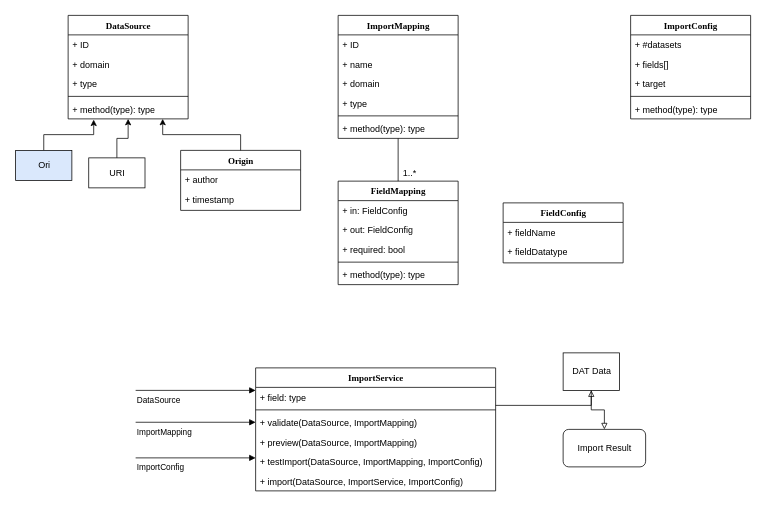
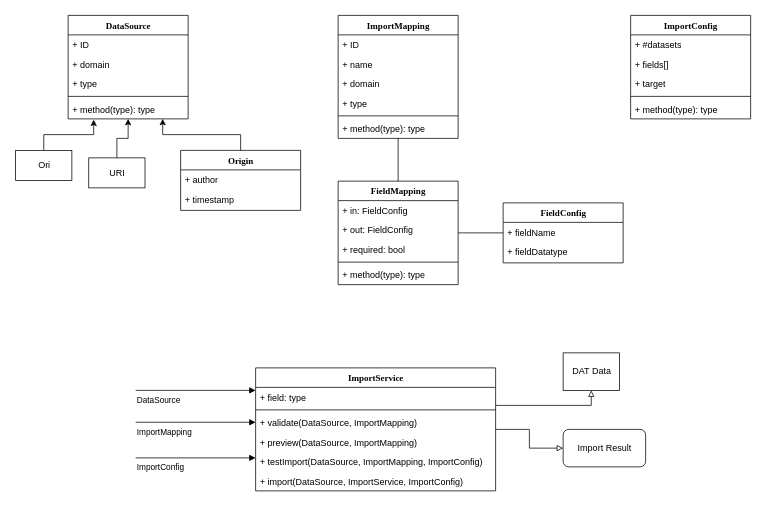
  <mxCell id="0" />
  <mxCell id="1" parent="0" />
  <mxCell id="2" value="ImportConfig" style="swimlane;html=1;fontStyle=1;align=center;verticalAlign=top;childLayout=stackLayout;horizontal=1;startSize=26;horizontalStack=0;resizeParent=1;resizeLast=0;collapsible=1;marginBottom=0;swimlaneFillColor=#ffffff;rounded=0;shadow=0;comic=0;labelBackgroundColor=none;strokeWidth=1;fillColor=none;fontFamily=Verdana;fontSize=12" vertex="1" parent="1"><mxGeometry x="840" y="20" width="160" height="138" as="geometry" /></mxCell>
  <mxCell id="3" value="&lt;div&gt;+ #datasets&lt;/div&gt;" style="text;html=1;strokeColor=none;fillColor=none;align=left;verticalAlign=top;spacingLeft=4;spacingRight=4;whiteSpace=wrap;overflow=hidden;rotatable=0;points=[[0,0.5],[1,0.5]];portConstraint=eastwest;" vertex="1" parent="2"><mxGeometry y="26" width="160" height="26" as="geometry" /></mxCell>
  <mxCell id="4" value="+ fields[]" style="text;html=1;strokeColor=none;fillColor=none;align=left;verticalAlign=top;spacingLeft=4;spacingRight=4;whiteSpace=wrap;overflow=hidden;rotatable=0;points=[[0,0.5],[1,0.5]];portConstraint=eastwest;" vertex="1" parent="2"><mxGeometry y="52" width="160" height="26" as="geometry" /></mxCell>
  <mxCell id="5" value="+ target" style="text;html=1;strokeColor=none;fillColor=none;align=left;verticalAlign=top;spacingLeft=4;spacingRight=4;whiteSpace=wrap;overflow=hidden;rotatable=0;points=[[0,0.5],[1,0.5]];portConstraint=eastwest;" vertex="1" parent="2"><mxGeometry y="78" width="160" height="26" as="geometry" /></mxCell>
  <mxCell id="6" value="" style="line;html=1;strokeWidth=1;fillColor=none;align=left;verticalAlign=middle;spacingTop=-1;spacingLeft=3;spacingRight=3;rotatable=0;labelPosition=right;points=[];portConstraint=eastwest;" vertex="1" parent="2"><mxGeometry y="104" width="160" height="8" as="geometry" /></mxCell>
  <mxCell id="7" value="+ method(type): type" style="text;html=1;strokeColor=none;fillColor=none;align=left;verticalAlign=top;spacingLeft=4;spacingRight=4;whiteSpace=wrap;overflow=hidden;rotatable=0;points=[[0,0.5],[1,0.5]];portConstraint=eastwest;" vertex="1" parent="2"><mxGeometry y="112" width="160" height="26" as="geometry" /></mxCell>
  <mxCell id="8" value="" style="group" vertex="1" connectable="0" parent="1"><mxGeometry x="20" y="20" width="380" height="260" as="geometry" /></mxCell>
  <mxCell id="9" value="&lt;div&gt;DataSource&lt;/div&gt;" style="swimlane;html=1;fontStyle=1;align=center;verticalAlign=top;childLayout=stackLayout;horizontal=1;startSize=26;horizontalStack=0;resizeParent=1;resizeLast=0;collapsible=1;marginBottom=0;swimlaneFillColor=#ffffff;rounded=0;shadow=0;comic=0;labelBackgroundColor=none;strokeWidth=1;fillColor=none;fontFamily=Verdana;fontSize=12" vertex="1" parent="8"><mxGeometry x="70" width="160" height="138" as="geometry" /></mxCell>
  <mxCell id="10" value="+ ID" style="text;html=1;strokeColor=none;fillColor=none;align=left;verticalAlign=top;spacingLeft=4;spacingRight=4;whiteSpace=wrap;overflow=hidden;rotatable=0;points=[[0,0.5],[1,0.5]];portConstraint=eastwest;" vertex="1" parent="9"><mxGeometry y="26" width="160" height="26" as="geometry" /></mxCell>
  <mxCell id="11" value="+ domain" style="text;html=1;strokeColor=none;fillColor=none;align=left;verticalAlign=top;spacingLeft=4;spacingRight=4;whiteSpace=wrap;overflow=hidden;rotatable=0;points=[[0,0.5],[1,0.5]];portConstraint=eastwest;" vertex="1" parent="9"><mxGeometry y="52" width="160" height="26" as="geometry" /></mxCell>
  <mxCell id="12" value="+ type" style="text;html=1;strokeColor=none;fillColor=none;align=left;verticalAlign=top;spacingLeft=4;spacingRight=4;whiteSpace=wrap;overflow=hidden;rotatable=0;points=[[0,0.5],[1,0.5]];portConstraint=eastwest;" vertex="1" parent="9"><mxGeometry y="78" width="160" height="26" as="geometry" /></mxCell>
  <mxCell id="13" value="" style="line;html=1;strokeWidth=1;fillColor=none;align=left;verticalAlign=middle;spacingTop=-1;spacingLeft=3;spacingRight=3;rotatable=0;labelPosition=right;points=[];portConstraint=eastwest;" vertex="1" parent="9"><mxGeometry y="104" width="160" height="8" as="geometry" /></mxCell>
  <mxCell id="14" value="+ method(type): type" style="text;html=1;strokeColor=none;fillColor=none;align=left;verticalAlign=top;spacingLeft=4;spacingRight=4;whiteSpace=wrap;overflow=hidden;rotatable=0;points=[[0,0.5],[1,0.5]];portConstraint=eastwest;" vertex="1" parent="9"><mxGeometry y="112" width="160" height="26" as="geometry" /></mxCell>
  <mxCell id="15" style="edgeStyle=orthogonalEdgeStyle;rounded=0;orthogonalLoop=1;jettySize=auto;html=1;entryX=0.213;entryY=1.038;entryDx=0;entryDy=0;entryPerimeter=0;" edge="1" parent="8" source="16" target="14"><mxGeometry relative="1" as="geometry" /></mxCell>
- <mxCell id="16" value="Ori" style="html=1;fillColor=#dae8fc;" vertex="1" parent="8"><mxGeometry y="180" width="75" height="40" as="geometry" /></mxCell>
+ <mxCell id="16" value="Ori" style="html=1;" vertex="1" parent="8"><mxGeometry y="180" width="75" height="40" as="geometry" /></mxCell>
  <mxCell id="17" style="edgeStyle=orthogonalEdgeStyle;rounded=0;orthogonalLoop=1;jettySize=auto;html=1;" edge="1" parent="8" source="18" target="9"><mxGeometry relative="1" as="geometry" /></mxCell>
  <mxCell id="18" value="URI" style="html=1;" vertex="1" parent="8"><mxGeometry x="97.5" y="190" width="75" height="40" as="geometry" /></mxCell>
  <mxCell id="19" style="edgeStyle=orthogonalEdgeStyle;rounded=0;orthogonalLoop=1;jettySize=auto;html=1;entryX=0.788;entryY=1;entryDx=0;entryDy=0;entryPerimeter=0;" edge="1" parent="8" source="20" target="14"><mxGeometry relative="1" as="geometry" /></mxCell>
  <mxCell id="20" value="Origin" style="swimlane;html=1;fontStyle=1;align=center;verticalAlign=top;childLayout=stackLayout;horizontal=1;startSize=26;horizontalStack=0;resizeParent=1;resizeLast=0;collapsible=1;marginBottom=0;swimlaneFillColor=#ffffff;rounded=0;shadow=0;comic=0;labelBackgroundColor=none;strokeWidth=1;fillColor=none;fontFamily=Verdana;fontSize=12" vertex="1" parent="8"><mxGeometry x="220" y="180" width="160" height="80" as="geometry" /></mxCell>
  <mxCell id="21" value="+ author" style="text;html=1;strokeColor=none;fillColor=none;align=left;verticalAlign=top;spacingLeft=4;spacingRight=4;whiteSpace=wrap;overflow=hidden;rotatable=0;points=[[0,0.5],[1,0.5]];portConstraint=eastwest;" vertex="1" parent="20"><mxGeometry y="26" width="160" height="26" as="geometry" /></mxCell>
  <mxCell id="22" value="+ timestamp" style="text;html=1;strokeColor=none;fillColor=none;align=left;verticalAlign=top;spacingLeft=4;spacingRight=4;whiteSpace=wrap;overflow=hidden;rotatable=0;points=[[0,0.5],[1,0.5]];portConstraint=eastwest;" vertex="1" parent="20"><mxGeometry y="52" width="160" height="26" as="geometry" /></mxCell>
  <mxCell id="23" value="" style="group" vertex="1" connectable="0" parent="1"><mxGeometry x="450" y="20" width="380" height="359" as="geometry" /></mxCell>
  <mxCell id="24" value="ImportMapping" style="swimlane;html=1;fontStyle=1;align=center;verticalAlign=top;childLayout=stackLayout;horizontal=1;startSize=26;horizontalStack=0;resizeParent=1;resizeLast=0;collapsible=1;marginBottom=0;swimlaneFillColor=#ffffff;rounded=0;shadow=0;comic=0;labelBackgroundColor=none;strokeWidth=1;fillColor=none;fontFamily=Verdana;fontSize=12" vertex="1" parent="23"><mxGeometry width="160" height="164" as="geometry" /></mxCell>
  <mxCell id="25" value="+ ID" style="text;html=1;strokeColor=none;fillColor=none;align=left;verticalAlign=top;spacingLeft=4;spacingRight=4;whiteSpace=wrap;overflow=hidden;rotatable=0;points=[[0,0.5],[1,0.5]];portConstraint=eastwest;" vertex="1" parent="24"><mxGeometry y="26" width="160" height="26" as="geometry" /></mxCell>
  <mxCell id="26" value="+ name" style="text;html=1;strokeColor=none;fillColor=none;align=left;verticalAlign=top;spacingLeft=4;spacingRight=4;whiteSpace=wrap;overflow=hidden;rotatable=0;points=[[0,0.5],[1,0.5]];portConstraint=eastwest;" vertex="1" parent="24"><mxGeometry y="52" width="160" height="26" as="geometry" /></mxCell>
  <mxCell id="27" value="+ domain" style="text;html=1;strokeColor=none;fillColor=none;align=left;verticalAlign=top;spacingLeft=4;spacingRight=4;whiteSpace=wrap;overflow=hidden;rotatable=0;points=[[0,0.5],[1,0.5]];portConstraint=eastwest;" vertex="1" parent="24"><mxGeometry y="78" width="160" height="26" as="geometry" /></mxCell>
  <mxCell id="28" value="+ type" style="text;html=1;strokeColor=none;fillColor=none;align=left;verticalAlign=top;spacingLeft=4;spacingRight=4;whiteSpace=wrap;overflow=hidden;rotatable=0;points=[[0,0.5],[1,0.5]];portConstraint=eastwest;" vertex="1" parent="24"><mxGeometry y="104" width="160" height="26" as="geometry" /></mxCell>
  <mxCell id="29" value="" style="line;html=1;strokeWidth=1;fillColor=none;align=left;verticalAlign=middle;spacingTop=-1;spacingLeft=3;spacingRight=3;rotatable=0;labelPosition=right;points=[];portConstraint=eastwest;" vertex="1" parent="24"><mxGeometry y="130" width="160" height="8" as="geometry" /></mxCell>
  <mxCell id="30" value="+ method(type): type" style="text;html=1;strokeColor=none;fillColor=none;align=left;verticalAlign=top;spacingLeft=4;spacingRight=4;whiteSpace=wrap;overflow=hidden;rotatable=0;points=[[0,0.5],[1,0.5]];portConstraint=eastwest;" vertex="1" parent="24"><mxGeometry y="138" width="160" height="26" as="geometry" /></mxCell>
  <mxCell id="31" style="edgeStyle=orthogonalEdgeStyle;rounded=0;orthogonalLoop=1;jettySize=auto;html=1;endArrow=none;endFill=0;" edge="1" parent="23" source="32" target="24"><mxGeometry relative="1" as="geometry" /></mxCell>
  <mxCell id="32" value="FieldMapping" style="swimlane;html=1;fontStyle=1;align=center;verticalAlign=top;childLayout=stackLayout;horizontal=1;startSize=26;horizontalStack=0;resizeParent=1;resizeLast=0;collapsible=1;marginBottom=0;swimlaneFillColor=#ffffff;rounded=0;shadow=0;comic=0;labelBackgroundColor=none;strokeWidth=1;fillColor=none;fontFamily=Verdana;fontSize=12" vertex="1" parent="23"><mxGeometry y="221" width="160" height="138" as="geometry" /></mxCell>
  <mxCell id="33" value="+ in: FieldConfig" style="text;html=1;strokeColor=none;fillColor=none;align=left;verticalAlign=top;spacingLeft=4;spacingRight=4;whiteSpace=wrap;overflow=hidden;rotatable=0;points=[[0,0.5],[1,0.5]];portConstraint=eastwest;" vertex="1" parent="32"><mxGeometry y="26" width="160" height="26" as="geometry" /></mxCell>
  <mxCell id="34" value="+ out: FieldConfig" style="text;html=1;strokeColor=none;fillColor=none;align=left;verticalAlign=top;spacingLeft=4;spacingRight=4;whiteSpace=wrap;overflow=hidden;rotatable=0;points=[[0,0.5],[1,0.5]];portConstraint=eastwest;" vertex="1" parent="32"><mxGeometry y="52" width="160" height="26" as="geometry" /></mxCell>
  <mxCell id="35" value="+ required: bool" style="text;html=1;strokeColor=none;fillColor=none;align=left;verticalAlign=top;spacingLeft=4;spacingRight=4;whiteSpace=wrap;overflow=hidden;rotatable=0;points=[[0,0.5],[1,0.5]];portConstraint=eastwest;" vertex="1" parent="32"><mxGeometry y="78" width="160" height="26" as="geometry" /></mxCell>
  <mxCell id="36" value="" style="line;html=1;strokeWidth=1;fillColor=none;align=left;verticalAlign=middle;spacingTop=-1;spacingLeft=3;spacingRight=3;rotatable=0;labelPosition=right;points=[];portConstraint=eastwest;" vertex="1" parent="32"><mxGeometry y="104" width="160" height="8" as="geometry" /></mxCell>
  <mxCell id="37" value="+ method(type): type" style="text;html=1;strokeColor=none;fillColor=none;align=left;verticalAlign=top;spacingLeft=4;spacingRight=4;whiteSpace=wrap;overflow=hidden;rotatable=0;points=[[0,0.5],[1,0.5]];portConstraint=eastwest;" vertex="1" parent="32"><mxGeometry y="112" width="160" height="26" as="geometry" /></mxCell>
  <mxCell id="38" value="FieldConfig" style="swimlane;html=1;fontStyle=1;align=center;verticalAlign=top;childLayout=stackLayout;horizontal=1;startSize=26;horizontalStack=0;resizeParent=1;resizeLast=0;collapsible=1;marginBottom=0;swimlaneFillColor=#ffffff;rounded=0;shadow=0;comic=0;labelBackgroundColor=none;strokeWidth=1;fillColor=none;fontFamily=Verdana;fontSize=12" vertex="1" parent="23"><mxGeometry x="220" y="250" width="160" height="80" as="geometry" /></mxCell>
  <mxCell id="39" value="+ fieldName" style="text;html=1;strokeColor=none;fillColor=none;align=left;verticalAlign=top;spacingLeft=4;spacingRight=4;whiteSpace=wrap;overflow=hidden;rotatable=0;points=[[0,0.5],[1,0.5]];portConstraint=eastwest;" vertex="1" parent="38"><mxGeometry y="26" width="160" height="26" as="geometry" /></mxCell>
  <mxCell id="40" value="+ fieldDatatype" style="text;html=1;strokeColor=none;fillColor=none;align=left;verticalAlign=top;spacingLeft=4;spacingRight=4;whiteSpace=wrap;overflow=hidden;rotatable=0;points=[[0,0.5],[1,0.5]];portConstraint=eastwest;" vertex="1" parent="38"><mxGeometry y="52" width="160" height="26" as="geometry" /></mxCell>
- <mxCell id="42" value="1..*" style="text;html=1;align=center;verticalAlign=middle;resizable=0;points=[];;autosize=1;" vertex="1" parent="23"><mxGeometry x="80" y="201" width="30" height="20" as="geometry" /></mxCell>
+ <mxCell id="41" style="edgeStyle=orthogonalEdgeStyle;rounded=0;orthogonalLoop=1;jettySize=auto;html=1;endArrow=none;endFill=0;" edge="1" parent="23" source="32" target="38"><mxGeometry relative="1" as="geometry" /></mxCell>
  <mxCell id="43" value="ImportService" style="swimlane;html=1;fontStyle=1;align=center;verticalAlign=top;childLayout=stackLayout;horizontal=1;startSize=26;horizontalStack=0;resizeParent=1;resizeLast=0;collapsible=1;marginBottom=0;swimlaneFillColor=#ffffff;rounded=0;shadow=0;comic=0;labelBackgroundColor=none;strokeWidth=1;fillColor=none;fontFamily=Verdana;fontSize=12" vertex="1" parent="1"><mxGeometry x="340" y="490" width="320" height="164" as="geometry" /></mxCell>
  <mxCell id="44" value="+ field: type" style="text;html=1;strokeColor=none;fillColor=none;align=left;verticalAlign=top;spacingLeft=4;spacingRight=4;whiteSpace=wrap;overflow=hidden;rotatable=0;points=[[0,0.5],[1,0.5]];portConstraint=eastwest;" vertex="1" parent="43"><mxGeometry y="26" width="320" height="26" as="geometry" /></mxCell>
  <mxCell id="45" value="" style="line;html=1;strokeWidth=1;fillColor=none;align=left;verticalAlign=middle;spacingTop=-1;spacingLeft=3;spacingRight=3;rotatable=0;labelPosition=right;points=[];portConstraint=eastwest;" vertex="1" parent="43"><mxGeometry y="52" width="320" height="8" as="geometry" /></mxCell>
  <mxCell id="46" value="+ validate(DataSource, ImportMapping)" style="text;html=1;strokeColor=none;fillColor=none;align=left;verticalAlign=top;spacingLeft=4;spacingRight=4;whiteSpace=wrap;overflow=hidden;rotatable=0;points=[[0,0.5],[1,0.5]];portConstraint=eastwest;" vertex="1" parent="43"><mxGeometry y="60" width="320" height="26" as="geometry" /></mxCell>
  <mxCell id="47" value="+ preview(DataSource, ImportMapping)" style="text;html=1;strokeColor=none;fillColor=none;align=left;verticalAlign=top;spacingLeft=4;spacingRight=4;whiteSpace=wrap;overflow=hidden;rotatable=0;points=[[0,0.5],[1,0.5]];portConstraint=eastwest;" vertex="1" parent="43"><mxGeometry y="86" width="320" height="26" as="geometry" /></mxCell>
  <mxCell id="48" value="+ testImport(DataSource, ImportMapping, ImportConfig)" style="text;html=1;strokeColor=none;fillColor=none;align=left;verticalAlign=top;spacingLeft=4;spacingRight=4;whiteSpace=wrap;overflow=hidden;rotatable=0;points=[[0,0.5],[1,0.5]];portConstraint=eastwest;" vertex="1" parent="43"><mxGeometry y="112" width="320" height="26" as="geometry" /></mxCell>
  <mxCell id="49" value="+ import(DataSource, ImportService, ImportConfig)" style="text;html=1;strokeColor=none;fillColor=none;align=left;verticalAlign=top;spacingLeft=4;spacingRight=4;whiteSpace=wrap;overflow=hidden;rotatable=0;points=[[0,0.5],[1,0.5]];portConstraint=eastwest;" vertex="1" parent="43"><mxGeometry y="138" width="320" height="26" as="geometry" /></mxCell>
  <mxCell id="50" value="DataSource" style="endArrow=block;endFill=1;html=1;edgeStyle=orthogonalEdgeStyle;align=left;verticalAlign=top;" edge="1" parent="1"><mxGeometry x="-1" relative="1" as="geometry"><mxPoint x="180" y="520" as="sourcePoint" /><mxPoint x="340" y="520" as="targetPoint" /></mxGeometry></mxCell>
  <mxCell id="51" value="ImportMapping" style="endArrow=block;endFill=1;html=1;edgeStyle=orthogonalEdgeStyle;align=left;verticalAlign=top;" edge="1" parent="1"><mxGeometry x="-1" relative="1" as="geometry"><mxPoint x="180" y="562.5" as="sourcePoint" /><mxPoint x="340" y="562.5" as="targetPoint" /></mxGeometry></mxCell>
  <mxCell id="52" value="ImportConfig" style="endArrow=block;endFill=1;html=1;edgeStyle=orthogonalEdgeStyle;align=left;verticalAlign=top;" edge="1" parent="1"><mxGeometry x="-1" relative="1" as="geometry"><mxPoint x="180" y="610" as="sourcePoint" /><mxPoint x="340" y="610" as="targetPoint" /></mxGeometry></mxCell>
  <mxCell id="53" style="edgeStyle=orthogonalEdgeStyle;rounded=0;orthogonalLoop=1;jettySize=auto;html=1;endArrow=none;endFill=0;entryX=1;entryY=-0.25;entryDx=0;entryDy=0;entryPerimeter=0;startArrow=block;startFill=0;comic=0;strokeWidth=1;" edge="1" parent="1" source="54" target="45"><mxGeometry relative="1" as="geometry" /></mxCell>
  <mxCell id="54" value="DAT Data" style="html=1;" vertex="1" parent="1"><mxGeometry x="750" y="470" width="75" height="50" as="geometry" /></mxCell>
- <mxCell id="55" style="edgeStyle=orthogonalEdgeStyle;rounded=0;orthogonalLoop=1;jettySize=auto;html=1;endArrow=none;endFill=0;startArrow=block;startFill=0;" edge="1" parent="1" source="56" target="54"><mxGeometry relative="1" as="geometry" /></mxCell>
+ <mxCell id="55" style="edgeStyle=orthogonalEdgeStyle;rounded=0;orthogonalLoop=1;jettySize=auto;html=1;endArrow=none;endFill=0;startArrow=block;startFill=0;" edge="1" parent="1" source="56" target="43"><mxGeometry relative="1" as="geometry" /></mxCell>
  <mxCell id="56" value="Import Result" style="html=1;rounded=1;" vertex="1" parent="1"><mxGeometry x="750" y="572" width="110" height="50" as="geometry" /></mxCell>
